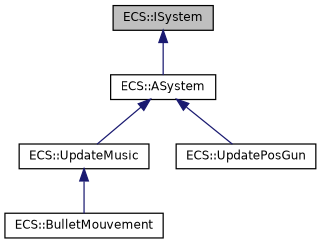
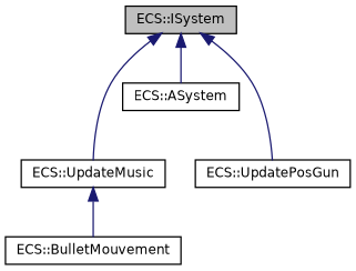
  digraph {
    node [color=black fillcolor=white fontname=Helvetica fontsize=10 shape=record style=filled]
    edge [color=midnightblue dir=back fontname=Helvetica fontsize=10 labelfontname=Helvetica labelfontsize=10 style=solid]
    n1 [fillcolor=grey75 fontcolor=black height=0.2 label="ECS::ISystem" width=0.4]
    n2 [height=0.2 label="ECS::ASystem" width=0.4]
    n3 [height=0.2 label="ECS::UpdateMusic" width=0.4]
    n4 [height=0.2 label="ECS::UpdatePosGun" width=0.4]
    n5 [height=0.2 label="ECS::BulletMouvement" width=0.4]
    n1 -> n2
-   n2 -> n3
-   n2 -> n4
+   n1 -> n3
+   n1 -> n4
    n3 -> n5
  }
